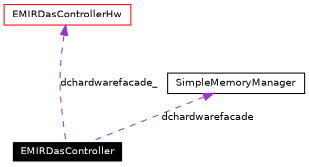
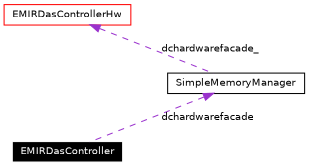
  digraph {
    node [fillcolor=white fontname=Helvetica fontsize=10 shape=record style=filled]
    edge [color=darkorchid3 dir=back fontname=Helvetica fontsize=10 labelfontname=Helvetica labelfontsize=10 style=dashed]
    n1 [color=white fillcolor=black fontcolor=white height=0.2 label=EMIRDasController width=0.4]
    n2 [color=red height=0.2 label=EMIRDasControllerHw width=0.4]
    n3 [color=black height=0.2 label=SimpleMemoryManager width=0.4]
-   n2 -> n1 [label=dchardwarefacade_]
+   n2 -> n3 [label=dchardwarefacade_]
    n3 -> n1 [label=dchardwarefacade]
  }
